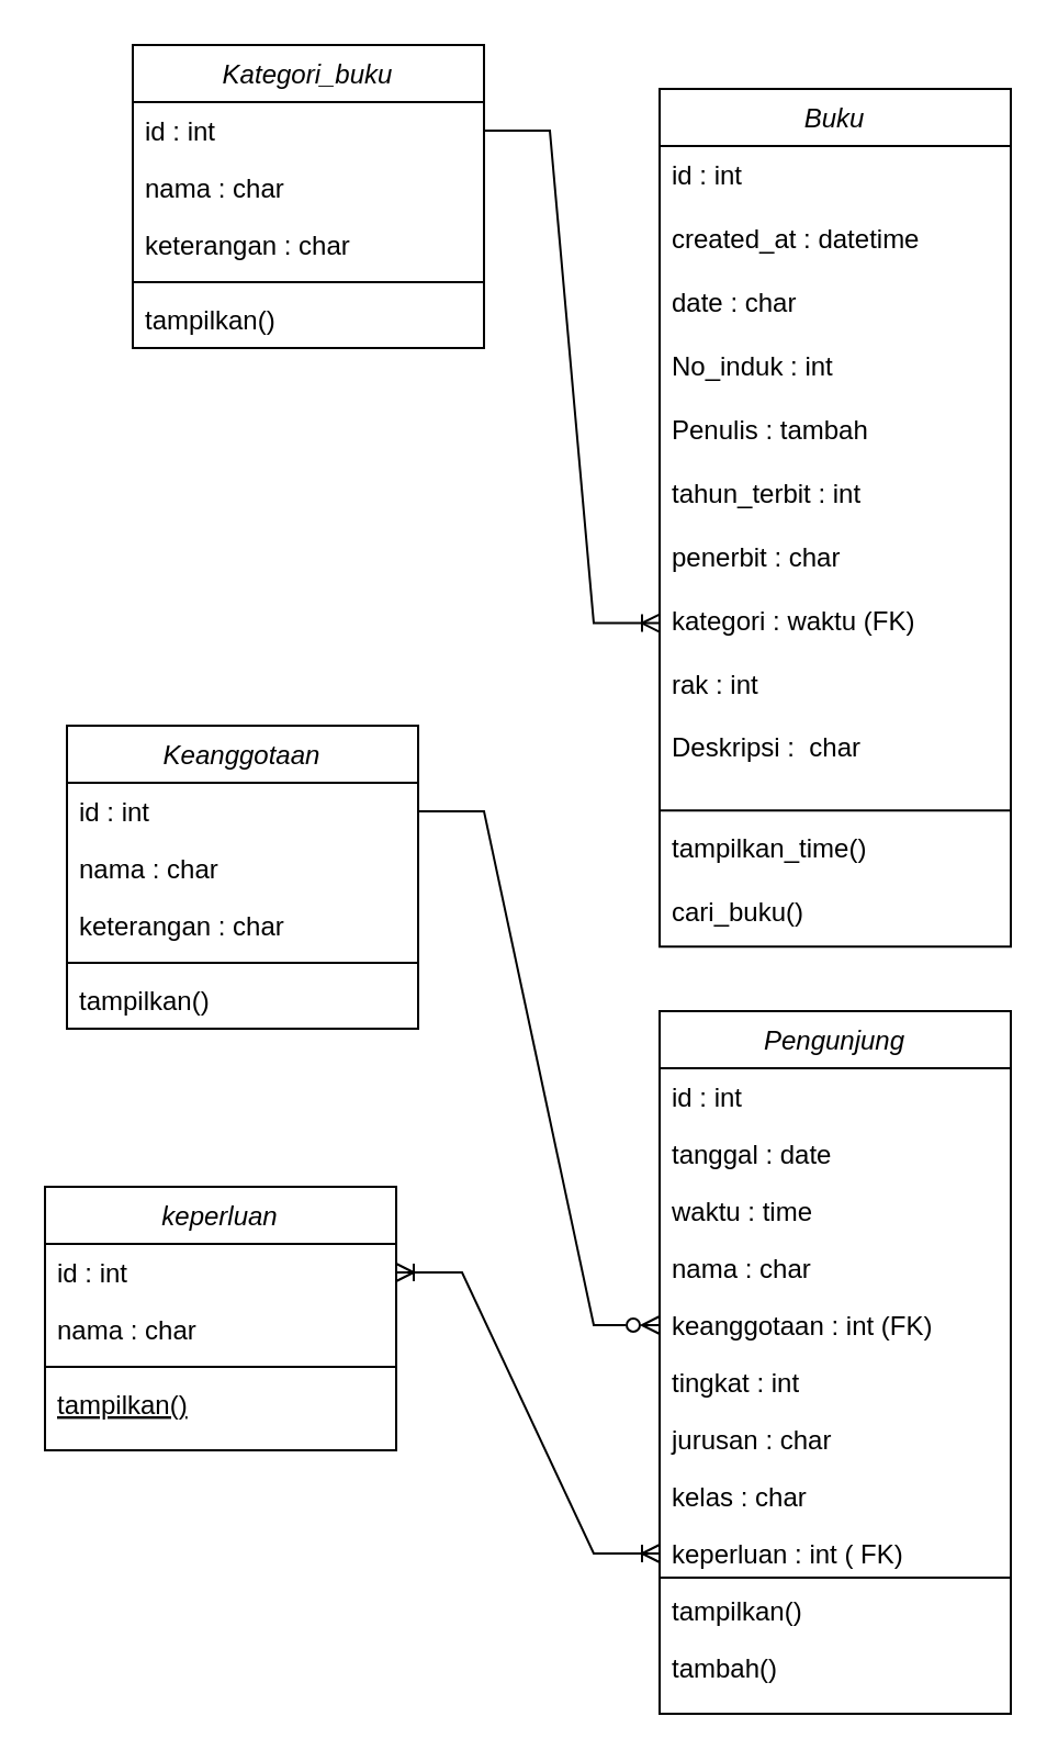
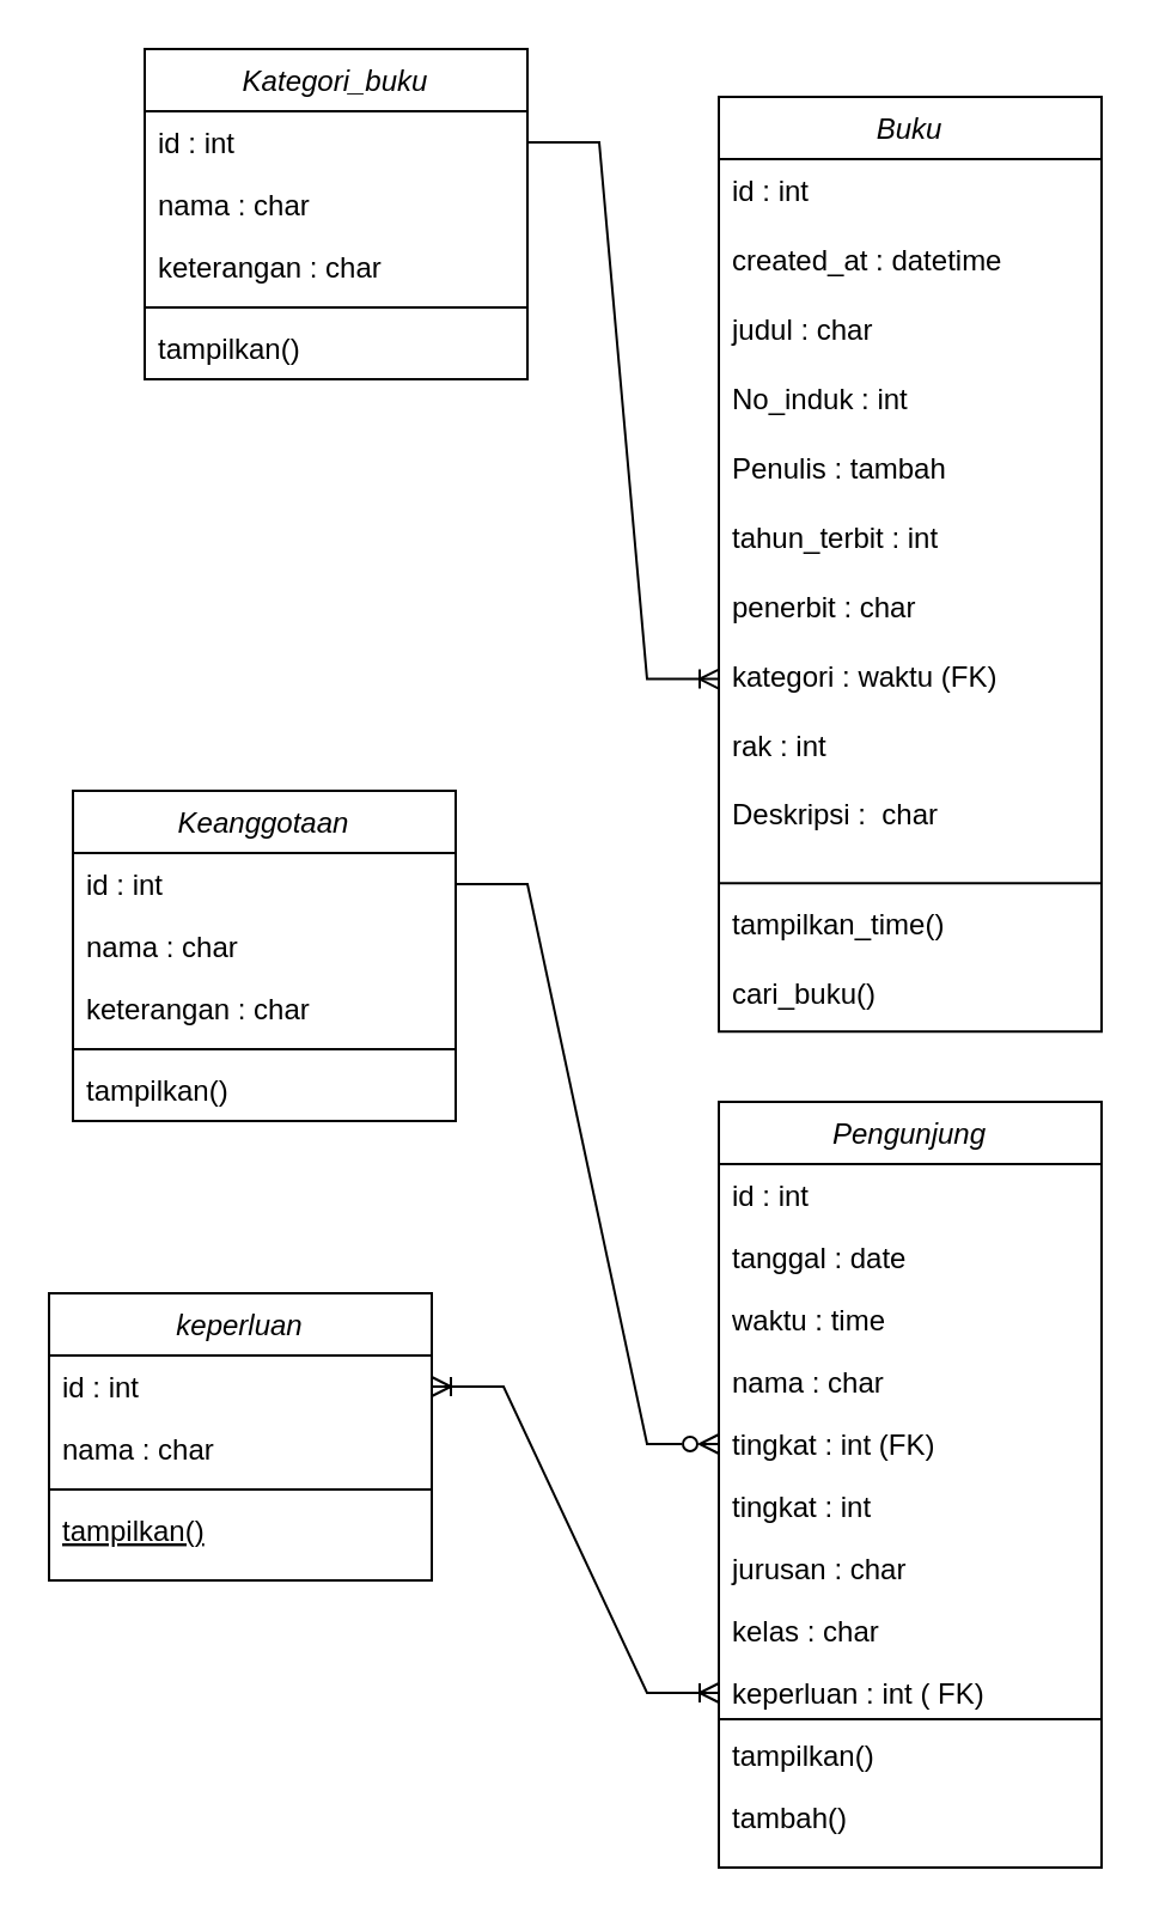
  <mxCell id="0" />
  <mxCell id="1" parent="0" />
  <mxCell id="2" value="Kategori_buku" style="swimlane;fontStyle=2;align=center;verticalAlign=top;childLayout=stackLayout;horizontal=1;startSize=26;horizontalStack=0;resizeParent=1;resizeLast=0;collapsible=1;marginBottom=0;rounded=0;shadow=0;strokeWidth=1;" parent="1" vertex="1"><mxGeometry x="60" y="20" width="160" height="138" as="geometry"><mxRectangle x="230" y="140" width="160" height="26" as="alternateBounds" /></mxGeometry></mxCell>
  <mxCell id="3" value="id : int" style="text;align=left;verticalAlign=top;spacingLeft=4;spacingRight=4;overflow=hidden;rotatable=0;points=[[0,0.5],[1,0.5]];portConstraint=eastwest;" parent="2" vertex="1"><mxGeometry y="26" width="160" height="26" as="geometry" /></mxCell>
  <mxCell id="4" value="nama : char" style="text;align=left;verticalAlign=top;spacingLeft=4;spacingRight=4;overflow=hidden;rotatable=0;points=[[0,0.5],[1,0.5]];portConstraint=eastwest;rounded=0;shadow=0;html=0;" parent="2" vertex="1"><mxGeometry y="52" width="160" height="26" as="geometry" /></mxCell>
  <mxCell id="5" value="keterangan : char" style="text;align=left;verticalAlign=top;spacingLeft=4;spacingRight=4;overflow=hidden;rotatable=0;points=[[0,0.5],[1,0.5]];portConstraint=eastwest;rounded=0;shadow=0;html=0;" parent="2" vertex="1"><mxGeometry y="78" width="160" height="26" as="geometry" /></mxCell>
  <mxCell id="6" value="" style="line;html=1;strokeWidth=1;align=left;verticalAlign=middle;spacingTop=-1;spacingLeft=3;spacingRight=3;rotatable=0;labelPosition=right;points=[];portConstraint=eastwest;" parent="2" vertex="1"><mxGeometry y="104" width="160" height="8" as="geometry" /></mxCell>
  <mxCell id="7" value="tampilkan()" style="text;align=left;verticalAlign=top;spacingLeft=4;spacingRight=4;overflow=hidden;rotatable=0;points=[[0,0.5],[1,0.5]];portConstraint=eastwest;" parent="2" vertex="1"><mxGeometry y="112" width="160" height="26" as="geometry" /></mxCell>
  <mxCell id="8" value="keperluan" style="swimlane;fontStyle=2;align=center;verticalAlign=top;childLayout=stackLayout;horizontal=1;startSize=26;horizontalStack=0;resizeParent=1;resizeLast=0;collapsible=1;marginBottom=0;rounded=0;shadow=0;strokeWidth=1;" parent="1" vertex="1"><mxGeometry x="20" y="540" width="160" height="120" as="geometry"><mxRectangle x="130" y="380" width="160" height="26" as="alternateBounds" /></mxGeometry></mxCell>
  <mxCell id="9" value="id : int" style="text;align=left;verticalAlign=top;spacingLeft=4;spacingRight=4;overflow=hidden;rotatable=0;points=[[0,0.5],[1,0.5]];portConstraint=eastwest;" parent="8" vertex="1"><mxGeometry y="26" width="160" height="26" as="geometry" /></mxCell>
  <mxCell id="10" value="nama : char" style="text;align=left;verticalAlign=top;spacingLeft=4;spacingRight=4;overflow=hidden;rotatable=0;points=[[0,0.5],[1,0.5]];portConstraint=eastwest;rounded=0;shadow=0;html=0;" parent="8" vertex="1"><mxGeometry y="52" width="160" height="26" as="geometry" /></mxCell>
  <mxCell id="11" value="" style="line;html=1;strokeWidth=1;align=left;verticalAlign=middle;spacingTop=-1;spacingLeft=3;spacingRight=3;rotatable=0;labelPosition=right;points=[];portConstraint=eastwest;" parent="8" vertex="1"><mxGeometry y="78" width="160" height="8" as="geometry" /></mxCell>
  <mxCell id="12" value="tampilkan()" style="text;align=left;verticalAlign=top;spacingLeft=4;spacingRight=4;overflow=hidden;rotatable=0;points=[[0,0.5],[1,0.5]];portConstraint=eastwest;fontStyle=4" parent="8" vertex="1"><mxGeometry y="86" width="160" height="24" as="geometry" /></mxCell>
  <mxCell id="13" value="" style="group" parent="1" vertex="1" connectable="0"><mxGeometry x="300" y="40" width="160" height="390" as="geometry" /></mxCell>
  <mxCell id="14" value="Buku" style="swimlane;fontStyle=2;align=center;verticalAlign=top;childLayout=stackLayout;horizontal=1;startSize=26;horizontalStack=0;resizeParent=1;resizeLast=0;collapsible=1;marginBottom=0;rounded=0;shadow=0;strokeWidth=1;" parent="13" vertex="1"><mxGeometry width="160" height="390.571" as="geometry"><mxRectangle x="550" y="140" width="160" height="26" as="alternateBounds" /></mxGeometry></mxCell>
  <mxCell id="15" value="id : int" style="text;align=left;verticalAlign=top;spacingLeft=4;spacingRight=4;overflow=hidden;rotatable=0;points=[[0,0.5],[1,0.5]];portConstraint=eastwest;" parent="14" vertex="1"><mxGeometry y="26" width="160" height="28.971" as="geometry" /></mxCell>
  <mxCell id="16" value="created_at : datetime" style="text;align=left;verticalAlign=top;spacingLeft=4;spacingRight=4;overflow=hidden;rotatable=0;points=[[0,0.5],[1,0.5]];portConstraint=eastwest;rounded=0;shadow=0;html=0;" parent="14" vertex="1"><mxGeometry y="54.971" width="160" height="28.971" as="geometry" /></mxCell>
- <mxCell id="17" value="date : char" style="text;align=left;verticalAlign=top;spacingLeft=4;spacingRight=4;overflow=hidden;rotatable=0;points=[[0,0.5],[1,0.5]];portConstraint=eastwest;rounded=0;shadow=0;html=0;" parent="14" vertex="1"><mxGeometry y="83.943" width="160" height="28.971" as="geometry" /></mxCell>
+ <mxCell id="17" value="judul : char" style="text;align=left;verticalAlign=top;spacingLeft=4;spacingRight=4;overflow=hidden;rotatable=0;points=[[0,0.5],[1,0.5]];portConstraint=eastwest;rounded=0;shadow=0;html=0;" parent="14" vertex="1"><mxGeometry y="83.943" width="160" height="28.971" as="geometry" /></mxCell>
  <mxCell id="18" value="No_induk : int" style="text;align=left;verticalAlign=top;spacingLeft=4;spacingRight=4;overflow=hidden;rotatable=0;points=[[0,0.5],[1,0.5]];portConstraint=eastwest;rounded=0;shadow=0;html=0;" parent="14" vertex="1"><mxGeometry y="112.914" width="160" height="28.971" as="geometry" /></mxCell>
  <mxCell id="19" value="Penulis : tambah" style="text;align=left;verticalAlign=top;spacingLeft=4;spacingRight=4;overflow=hidden;rotatable=0;points=[[0,0.5],[1,0.5]];portConstraint=eastwest;rounded=0;shadow=0;html=0;" parent="14" vertex="1"><mxGeometry y="141.886" width="160" height="28.971" as="geometry" /></mxCell>
  <mxCell id="20" value="tahun_terbit : int" style="text;align=left;verticalAlign=top;spacingLeft=4;spacingRight=4;overflow=hidden;rotatable=0;points=[[0,0.5],[1,0.5]];portConstraint=eastwest;rounded=0;shadow=0;html=0;" parent="14" vertex="1"><mxGeometry y="170.857" width="160" height="28.971" as="geometry" /></mxCell>
  <mxCell id="21" value="penerbit : char" style="text;align=left;verticalAlign=top;spacingLeft=4;spacingRight=4;overflow=hidden;rotatable=0;points=[[0,0.5],[1,0.5]];portConstraint=eastwest;rounded=0;shadow=0;html=0;" parent="14" vertex="1"><mxGeometry y="199.829" width="160" height="28.971" as="geometry" /></mxCell>
  <mxCell id="22" value="kategori : waktu (FK)" style="text;align=left;verticalAlign=top;spacingLeft=4;spacingRight=4;overflow=hidden;rotatable=0;points=[[0,0.5],[1,0.5]];portConstraint=eastwest;rounded=0;shadow=0;html=0;" parent="14" vertex="1"><mxGeometry y="228.8" width="160" height="28.971" as="geometry" /></mxCell>
  <mxCell id="23" value="rak : int" style="text;align=left;verticalAlign=top;spacingLeft=4;spacingRight=4;overflow=hidden;rotatable=0;points=[[0,0.5],[1,0.5]];portConstraint=eastwest;rounded=0;shadow=0;html=0;" parent="14" vertex="1"><mxGeometry y="257.771" width="160" height="28.971" as="geometry" /></mxCell>
  <mxCell id="24" value="Deskripsi :  char" style="text;align=left;verticalAlign=top;spacingLeft=4;spacingRight=4;overflow=hidden;rotatable=0;points=[[0,0.5],[1,0.5]];portConstraint=eastwest;rounded=0;shadow=0;html=0;" parent="14" vertex="1"><mxGeometry y="286.743" width="160" height="37.886" as="geometry" /></mxCell>
  <mxCell id="25" value="" style="line;html=1;strokeWidth=1;align=left;verticalAlign=middle;spacingTop=-1;spacingLeft=3;spacingRight=3;rotatable=0;labelPosition=right;points=[];portConstraint=eastwest;" vertex="1" parent="14"><mxGeometry y="324.629" width="160" height="8" as="geometry" /></mxCell>
  <mxCell id="26" value="tampilkan_time()" style="text;align=left;verticalAlign=top;spacingLeft=4;spacingRight=4;overflow=hidden;rotatable=0;points=[[0,0.5],[1,0.5]];portConstraint=eastwest;rounded=0;shadow=0;html=0;" parent="14" vertex="1"><mxGeometry y="332.629" width="160" height="28.971" as="geometry" /></mxCell>
  <mxCell id="27" value="cari_buku()" style="text;align=left;verticalAlign=top;spacingLeft=4;spacingRight=4;overflow=hidden;rotatable=0;points=[[0,0.5],[1,0.5]];portConstraint=eastwest;rounded=0;shadow=0;html=0;" vertex="1" parent="14"><mxGeometry y="361.6" width="160" height="28.971" as="geometry" /></mxCell>
  <mxCell id="28" value="" style="group" parent="1" vertex="1" connectable="0"><mxGeometry x="300" y="460" width="160" height="320" as="geometry" /></mxCell>
  <mxCell id="29" value="Pengunjung" style="swimlane;fontStyle=2;align=center;verticalAlign=top;childLayout=stackLayout;horizontal=1;startSize=26;horizontalStack=0;resizeParent=1;resizeLast=0;collapsible=1;marginBottom=0;rounded=0;shadow=0;strokeWidth=1;" parent="28" vertex="1"><mxGeometry width="160" height="320" as="geometry"><mxRectangle x="550" y="140" width="160" height="26" as="alternateBounds" /></mxGeometry></mxCell>
  <mxCell id="30" value="id : int" style="text;align=left;verticalAlign=top;spacingLeft=4;spacingRight=4;overflow=hidden;rotatable=0;points=[[0,0.5],[1,0.5]];portConstraint=eastwest;" parent="29" vertex="1"><mxGeometry y="26" width="160" height="26" as="geometry" /></mxCell>
  <mxCell id="31" value="tanggal : date" style="text;align=left;verticalAlign=top;spacingLeft=4;spacingRight=4;overflow=hidden;rotatable=0;points=[[0,0.5],[1,0.5]];portConstraint=eastwest;rounded=0;shadow=0;html=0;" parent="29" vertex="1"><mxGeometry y="52" width="160" height="26" as="geometry" /></mxCell>
  <mxCell id="32" value="waktu : time" style="text;align=left;verticalAlign=top;spacingLeft=4;spacingRight=4;overflow=hidden;rotatable=0;points=[[0,0.5],[1,0.5]];portConstraint=eastwest;rounded=0;shadow=0;html=0;" parent="29" vertex="1"><mxGeometry y="78" width="160" height="26" as="geometry" /></mxCell>
  <mxCell id="33" value="nama : char" style="text;align=left;verticalAlign=top;spacingLeft=4;spacingRight=4;overflow=hidden;rotatable=0;points=[[0,0.5],[1,0.5]];portConstraint=eastwest;rounded=0;shadow=0;html=0;" parent="29" vertex="1"><mxGeometry y="104" width="160" height="26" as="geometry" /></mxCell>
- <mxCell id="34" value="keanggotaan : int (FK)" style="text;align=left;verticalAlign=top;spacingLeft=4;spacingRight=4;overflow=hidden;rotatable=0;points=[[0,0.5],[1,0.5]];portConstraint=eastwest;rounded=0;shadow=0;html=0;" parent="29" vertex="1"><mxGeometry y="130" width="160" height="26" as="geometry" /></mxCell>
+ <mxCell id="34" value="tingkat : int (FK)" style="text;align=left;verticalAlign=top;spacingLeft=4;spacingRight=4;overflow=hidden;rotatable=0;points=[[0,0.5],[1,0.5]];portConstraint=eastwest;rounded=0;shadow=0;html=0;" parent="29" vertex="1"><mxGeometry y="130" width="160" height="26" as="geometry" /></mxCell>
  <mxCell id="35" value="tingkat : int" style="text;align=left;verticalAlign=top;spacingLeft=4;spacingRight=4;overflow=hidden;rotatable=0;points=[[0,0.5],[1,0.5]];portConstraint=eastwest;rounded=0;shadow=0;html=0;" parent="29" vertex="1"><mxGeometry y="156" width="160" height="26" as="geometry" /></mxCell>
  <mxCell id="36" value="jurusan : char" style="text;align=left;verticalAlign=top;spacingLeft=4;spacingRight=4;overflow=hidden;rotatable=0;points=[[0,0.5],[1,0.5]];portConstraint=eastwest;rounded=0;shadow=0;html=0;" parent="29" vertex="1"><mxGeometry y="182" width="160" height="26" as="geometry" /></mxCell>
  <mxCell id="37" value="kelas : char" style="text;align=left;verticalAlign=top;spacingLeft=4;spacingRight=4;overflow=hidden;rotatable=0;points=[[0,0.5],[1,0.5]];portConstraint=eastwest;rounded=0;shadow=0;html=0;" parent="29" vertex="1"><mxGeometry y="208" width="160" height="26" as="geometry" /></mxCell>
  <mxCell id="38" value="keperluan : int ( FK)" style="text;align=left;verticalAlign=top;spacingLeft=4;spacingRight=4;overflow=hidden;rotatable=0;points=[[0,0.5],[1,0.5]];portConstraint=eastwest;rounded=0;shadow=0;html=0;" parent="29" vertex="1"><mxGeometry y="234" width="160" height="26" as="geometry" /></mxCell>
  <mxCell id="39" value="tampilkan()" style="text;align=left;verticalAlign=top;spacingLeft=4;spacingRight=4;overflow=hidden;rotatable=0;points=[[0,0.5],[1,0.5]];portConstraint=eastwest;rounded=0;shadow=0;html=0;" parent="29" vertex="1"><mxGeometry y="260" width="160" height="26" as="geometry" /></mxCell>
  <mxCell id="40" value="tambah()" style="text;align=left;verticalAlign=top;spacingLeft=4;spacingRight=4;overflow=hidden;rotatable=0;points=[[0,0.5],[1,0.5]];portConstraint=eastwest;rounded=0;shadow=0;html=0;" parent="29" vertex="1"><mxGeometry y="286" width="160" height="34" as="geometry" /></mxCell>
  <mxCell id="41" value="" style="line;html=1;strokeWidth=1;align=left;verticalAlign=middle;spacingTop=-1;spacingLeft=3;spacingRight=3;rotatable=0;labelPosition=right;points=[];portConstraint=eastwest;" parent="28" vertex="1"><mxGeometry y="254" width="160" height="8" as="geometry" /></mxCell>
  <mxCell id="42" value="Keanggotaan" style="swimlane;fontStyle=2;align=center;verticalAlign=top;childLayout=stackLayout;horizontal=1;startSize=26;horizontalStack=0;resizeParent=1;resizeLast=0;collapsible=1;marginBottom=0;rounded=0;shadow=0;strokeWidth=1;" parent="1" vertex="1"><mxGeometry x="30" y="330" width="160" height="138" as="geometry"><mxRectangle x="230" y="140" width="160" height="26" as="alternateBounds" /></mxGeometry></mxCell>
  <mxCell id="43" value="id : int" style="text;align=left;verticalAlign=top;spacingLeft=4;spacingRight=4;overflow=hidden;rotatable=0;points=[[0,0.5],[1,0.5]];portConstraint=eastwest;" parent="42" vertex="1"><mxGeometry y="26" width="160" height="26" as="geometry" /></mxCell>
  <mxCell id="44" value="nama : char" style="text;align=left;verticalAlign=top;spacingLeft=4;spacingRight=4;overflow=hidden;rotatable=0;points=[[0,0.5],[1,0.5]];portConstraint=eastwest;rounded=0;shadow=0;html=0;" parent="42" vertex="1"><mxGeometry y="52" width="160" height="26" as="geometry" /></mxCell>
  <mxCell id="45" value="keterangan : char" style="text;align=left;verticalAlign=top;spacingLeft=4;spacingRight=4;overflow=hidden;rotatable=0;points=[[0,0.5],[1,0.5]];portConstraint=eastwest;rounded=0;shadow=0;html=0;" parent="42" vertex="1"><mxGeometry y="78" width="160" height="26" as="geometry" /></mxCell>
  <mxCell id="46" value="" style="line;html=1;strokeWidth=1;align=left;verticalAlign=middle;spacingTop=-1;spacingLeft=3;spacingRight=3;rotatable=0;labelPosition=right;points=[];portConstraint=eastwest;" parent="42" vertex="1"><mxGeometry y="104" width="160" height="8" as="geometry" /></mxCell>
  <mxCell id="47" value="tampilkan()" style="text;align=left;verticalAlign=top;spacingLeft=4;spacingRight=4;overflow=hidden;rotatable=0;points=[[0,0.5],[1,0.5]];portConstraint=eastwest;" parent="42" vertex="1"><mxGeometry y="112" width="160" height="26" as="geometry" /></mxCell>
  <mxCell id="48" value="" style="edgeStyle=entityRelationEdgeStyle;fontSize=12;html=1;endArrow=ERzeroToMany;rounded=0;entryX=0;entryY=0.5;entryDx=0;entryDy=0;endFill=0;" parent="1" source="43" target="34" edge="1"><mxGeometry width="100" height="100" relative="1" as="geometry"><mxPoint x="260" y="390" as="sourcePoint" /><mxPoint x="370" y="300" as="targetPoint" /></mxGeometry></mxCell>
  <mxCell id="49" value="" style="edgeStyle=entityRelationEdgeStyle;fontSize=12;html=1;endArrow=ERoneToMany;rounded=0;entryX=0;entryY=0.5;entryDx=0;entryDy=0;endFill=0;startArrow=ERoneToMany;startFill=0;" parent="1" target="38" edge="1" source="9"><mxGeometry width="100" height="100" relative="1" as="geometry"><mxPoint x="200" y="580" as="sourcePoint" /><mxPoint x="360" y="490" as="targetPoint" /><Array as="points"><mxPoint x="220" y="660" /><mxPoint x="180" y="590" /><mxPoint x="230" y="660" /><mxPoint x="240" y="620" /><mxPoint x="200" y="600" /><mxPoint x="170" y="590" /><mxPoint x="190" y="520" /><mxPoint x="220" y="540" /><mxPoint x="230" y="650" /><mxPoint x="290" y="700" /><mxPoint x="250" y="660" /><mxPoint x="230" y="540" /><mxPoint x="210" y="580" /></Array></mxGeometry></mxCell>
  <mxCell id="50" value="" style="edgeStyle=entityRelationEdgeStyle;fontSize=12;html=1;endArrow=ERoneToMany;rounded=0;exitX=1;exitY=0.5;exitDx=0;exitDy=0;" edge="1" parent="1" source="3" target="22"><mxGeometry width="100" height="100" relative="1" as="geometry"><mxPoint x="260" y="150" as="sourcePoint" /><mxPoint x="360" y="50" as="targetPoint" /></mxGeometry></mxCell>
